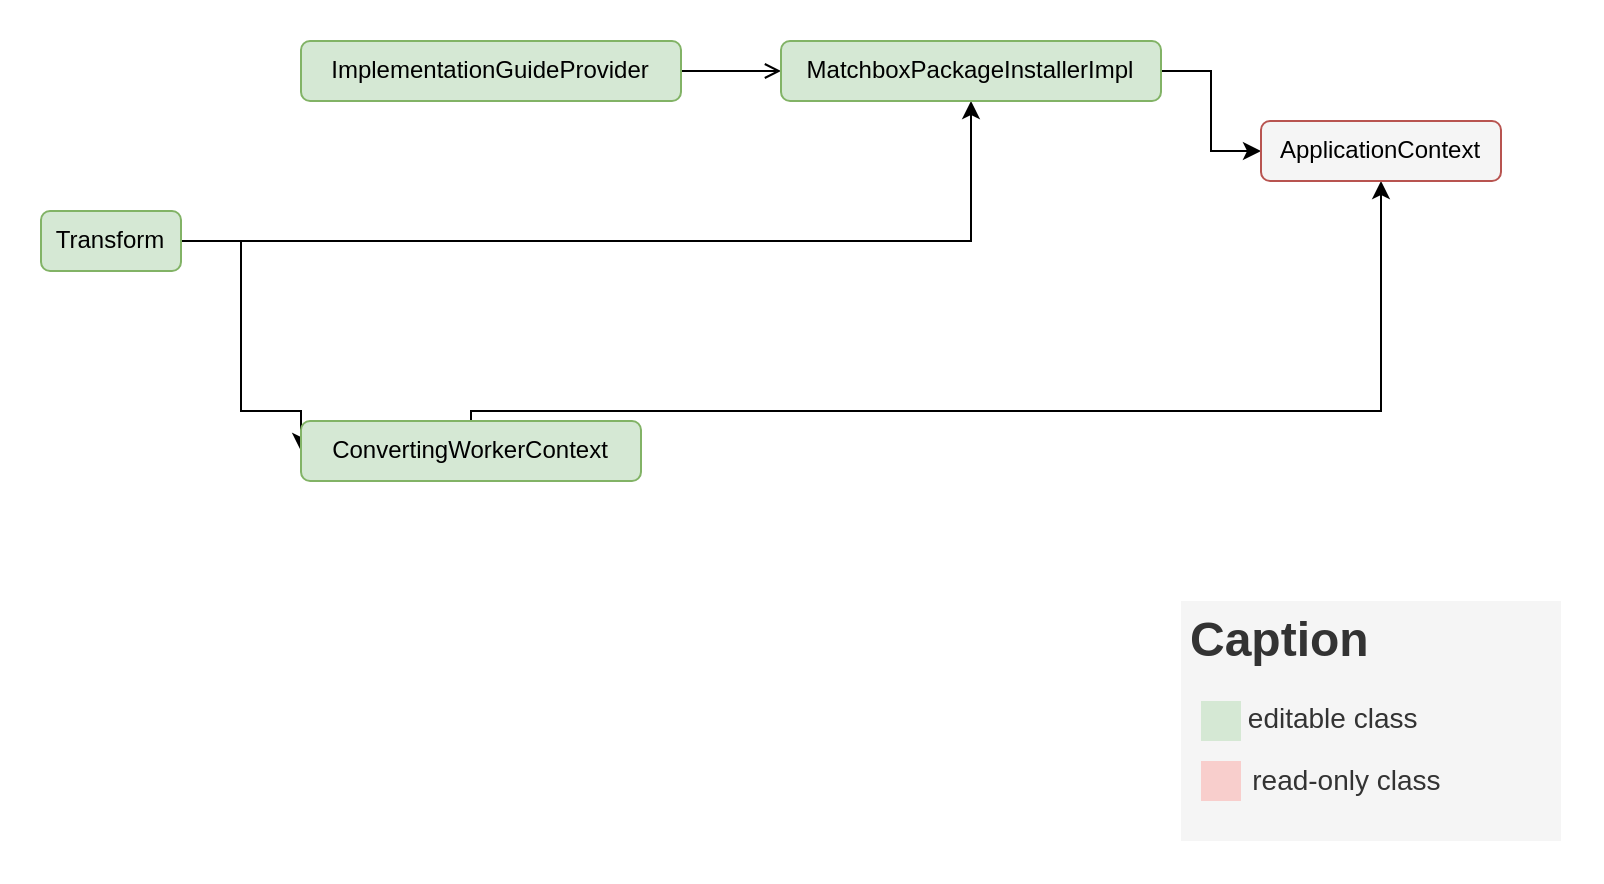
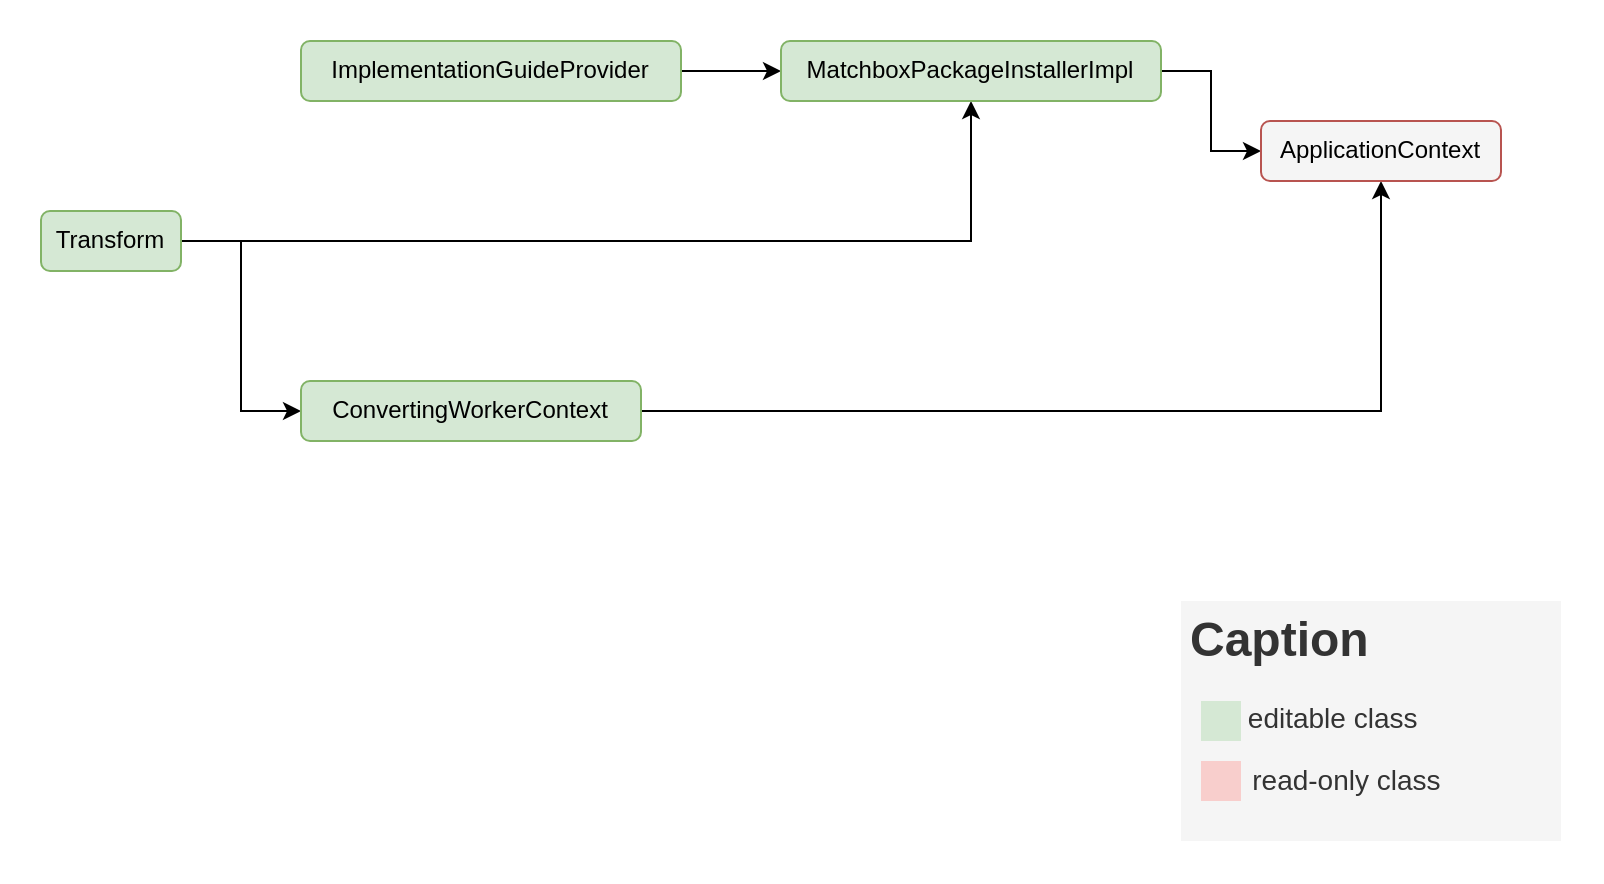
  <mxCell id="0" />
  <mxCell id="1" parent="0" />
  <mxCell id="2" style="edgeStyle=orthogonalEdgeStyle;rounded=0;orthogonalLoop=1;jettySize=auto;html=1;" edge="1" parent="1" source="4" target="10"><mxGeometry relative="1" as="geometry" /></mxCell>
  <mxCell id="3" style="edgeStyle=orthogonalEdgeStyle;rounded=0;orthogonalLoop=1;jettySize=auto;html=1;entryX=0;entryY=0.5;entryDx=0;entryDy=0;" edge="1" parent="1" source="4" target="8"><mxGeometry relative="1" as="geometry"><Array as="points"><mxPoint x="120" y="120" /><mxPoint x="120" y="205" /></Array></mxGeometry></mxCell>
  <mxCell id="4" value="Transform" style="rounded=1;whiteSpace=wrap;html=1;fillColor=#d5e8d4;strokeColor=#82b366;" vertex="1" parent="1"><mxGeometry x="20" y="105" width="70" height="30" as="geometry" /></mxCell>
- <mxCell id="5" style="edgeStyle=orthogonalEdgeStyle;rounded=0;orthogonalLoop=1;jettySize=auto;html=1;entryX=0;entryY=0.5;entryDx=0;entryDy=0;endArrow=open;" edge="1" parent="1" source="6" target="10"><mxGeometry relative="1" as="geometry" /></mxCell>
+ <mxCell id="5" style="edgeStyle=orthogonalEdgeStyle;rounded=0;orthogonalLoop=1;jettySize=auto;html=1;entryX=0;entryY=0.5;entryDx=0;entryDy=0;" edge="1" parent="1" source="6" target="10"><mxGeometry relative="1" as="geometry" /></mxCell>
  <mxCell id="6" value="ImplementationGuideProvider" style="rounded=1;whiteSpace=wrap;html=1;fillColor=#d5e8d4;strokeColor=#82b366;" vertex="1" parent="1"><mxGeometry x="150" y="20" width="190" height="30" as="geometry" /></mxCell>
  <mxCell id="7" style="edgeStyle=orthogonalEdgeStyle;rounded=0;orthogonalLoop=1;jettySize=auto;html=1;entryX=0.5;entryY=1;entryDx=0;entryDy=0;" edge="1" parent="1" source="8" target="11"><mxGeometry relative="1" as="geometry"><Array as="points"><mxPoint x="690" y="205" /></Array></mxGeometry></mxCell>
- <mxCell id="8" value="ConvertingWorkerContext" style="rounded=1;whiteSpace=wrap;html=1;fillColor=#d5e8d4;strokeColor=#82b366;" vertex="1" parent="1"><mxGeometry x="150" y="210" width="170" height="30" as="geometry" /></mxCell>
+ <mxCell id="8" value="ConvertingWorkerContext" style="rounded=1;whiteSpace=wrap;html=1;fillColor=#d5e8d4;strokeColor=#82b366;" vertex="1" parent="1"><mxGeometry x="150" y="190" width="170" height="30" as="geometry" /></mxCell>
  <mxCell id="9" style="edgeStyle=orthogonalEdgeStyle;rounded=0;orthogonalLoop=1;jettySize=auto;html=1;entryX=0;entryY=0.5;entryDx=0;entryDy=0;" edge="1" parent="1" source="10" target="11"><mxGeometry relative="1" as="geometry" /></mxCell>
  <mxCell id="10" value="MatchboxPackageInstallerImpl" style="rounded=1;whiteSpace=wrap;html=1;fillColor=#d5e8d4;strokeColor=#82b366;" vertex="1" parent="1"><mxGeometry x="390" y="20" width="190" height="30" as="geometry" /></mxCell>
  <mxCell id="11" value="ApplicationContext" style="rounded=1;whiteSpace=wrap;html=1;fillColor=#f5f5f5;strokeColor=#b85450;" vertex="1" parent="1"><mxGeometry x="630" y="60" width="120" height="30" as="geometry" /></mxCell>
  <mxCell id="12" value="" style="group;" vertex="1" connectable="0" parent="1"><mxGeometry x="590" y="300" width="190" height="120" as="geometry" /></mxCell>
  <mxCell id="13" value="&lt;h1&gt;Caption&lt;/h1&gt;&lt;p style=&quot;font-size: 14px;&quot;&gt;&lt;span style=&quot;font-size: 13px; white-space: pre;&quot;&gt;&#09;&lt;/span&gt;&lt;font style=&quot;font-size: 14px;&quot;&gt;editable class&lt;br&gt;&lt;/font&gt;&lt;/p&gt;&lt;p style=&quot;font-size: 14px;&quot;&gt;&lt;font style=&quot;font-size: 14px;&quot;&gt;&lt;span style=&quot;white-space: pre;&quot;&gt;&#09;&lt;/span&gt;read-only class&lt;/font&gt;&lt;br&gt;&lt;/p&gt;" style="text;html=1;strokeColor=none;fillColor=#f5f5f5;spacing=5;spacingTop=-20;whiteSpace=wrap;overflow=hidden;rounded=0;fontColor=#333333;" vertex="1" parent="12"><mxGeometry width="190" height="120" as="geometry" /></mxCell>
  <mxCell id="14" value="" style="whiteSpace=wrap;html=1;aspect=fixed;strokeColor=none;fillColor=#d5e8d4;" vertex="1" parent="12"><mxGeometry x="10" y="50" width="20" height="20" as="geometry" /></mxCell>
  <mxCell id="15" value="" style="whiteSpace=wrap;html=1;aspect=fixed;strokeColor=none;fillColor=#f8cecc;" vertex="1" parent="12"><mxGeometry x="10" y="80" width="20" height="20" as="geometry" /></mxCell>
